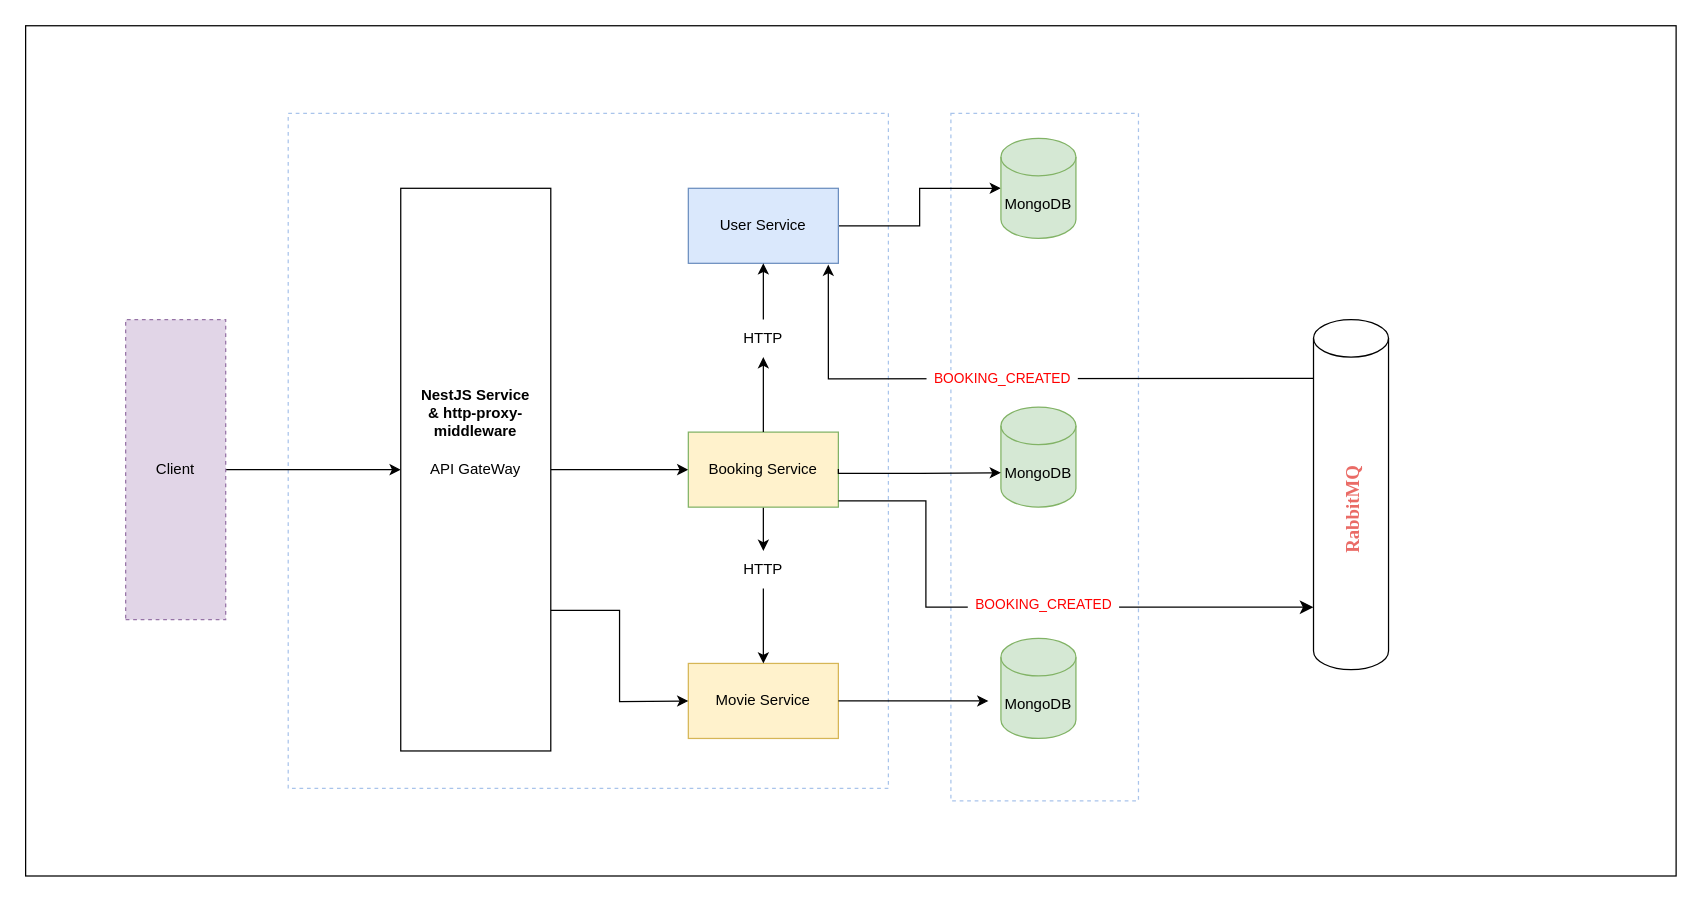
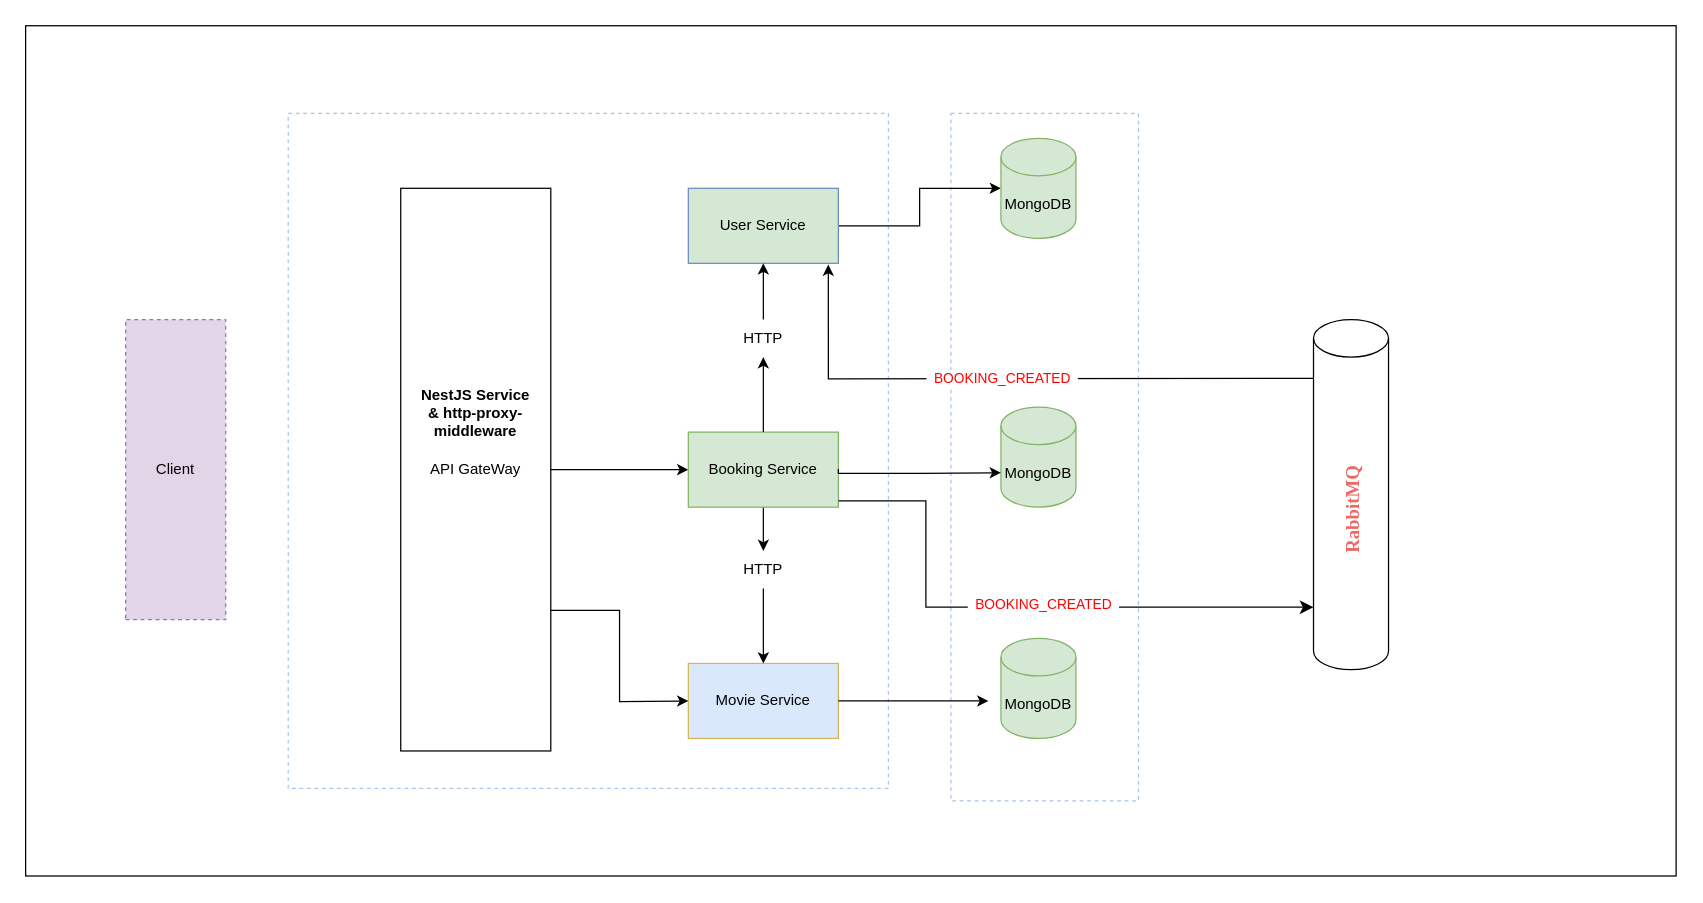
  <mxCell id="0" />
  <mxCell id="1" parent="0" />
  <mxCell id="2" value="" style="rounded=0;whiteSpace=wrap;html=1;" parent="1" vertex="1"><mxGeometry x="760" y="100" width="120" height="510" as="geometry" /></mxCell>
  <mxCell id="3" value="" style="rounded=0;whiteSpace=wrap;html=1;" parent="1" vertex="1"><mxGeometry x="20" y="20" width="1320" height="680" as="geometry" /></mxCell>
  <mxCell id="4" value="" style="rounded=0;whiteSpace=wrap;html=1;dashed=1;strokeColor=#A9C4EB;" parent="1" vertex="1"><mxGeometry x="230" y="90" width="480" height="540" as="geometry" /></mxCell>
  <mxCell id="5" value="" style="rounded=0;whiteSpace=wrap;html=1;dashed=1;strokeColor=#A9C4EB;" parent="1" vertex="1"><mxGeometry x="760" y="90" width="150" height="550" as="geometry" /></mxCell>
- <mxCell id="6" value="" style="edgeStyle=orthogonalEdgeStyle;rounded=0;orthogonalLoop=1;jettySize=auto;html=1;entryX=0;entryY=0.5;entryDx=0;entryDy=0;" parent="1" source="7" target="9" edge="1"><mxGeometry relative="1" as="geometry"><mxPoint x="200" y="375" as="sourcePoint" /><mxPoint x="250" y="375" as="targetPoint" /></mxGeometry></mxCell>
  <mxCell id="7" value="Client" style="rounded=0;whiteSpace=wrap;html=1;flipH=1;flipV=0;direction=west;horizontal=1;fillColor=#e1d5e7;strokeColor=#9673a6;dashed=1;" parent="1" vertex="1"><mxGeometry x="100" y="255" width="80" height="240" as="geometry" /></mxCell>
  <mxCell id="8" style="edgeStyle=orthogonalEdgeStyle;rounded=0;orthogonalLoop=1;jettySize=auto;html=1;entryX=0;entryY=0.5;entryDx=0;entryDy=0;" parent="1" source="9" edge="1"><mxGeometry relative="1" as="geometry"><mxPoint x="550" y="375" as="targetPoint" /></mxGeometry></mxCell>
  <mxCell id="9" value="API GateWay" style="rounded=0;whiteSpace=wrap;html=1;" parent="1" vertex="1"><mxGeometry y="150" width="120" height="450" as="geometry" x="320" /></mxCell>
  <mxCell id="10" value="" style="edgeStyle=orthogonalEdgeStyle;rounded=0;orthogonalLoop=1;jettySize=auto;html=1;" parent="1" source="11" target="21" edge="1"><mxGeometry relative="1" as="geometry"><mxPoint x="750" y="180" as="targetPoint" /></mxGeometry></mxCell>
- <mxCell id="11" value="User Service" style="rounded=0;whiteSpace=wrap;html=1;fillColor=#dae8fc;strokeColor=#6c8ebf;" parent="1" vertex="1"><mxGeometry x="550" y="150" width="120" height="60" as="geometry" /></mxCell>
- <mxCell id="12" value="Movie Service" style="rounded=0;whiteSpace=wrap;html=1;fillColor=#fff2cc;strokeColor=#d6b656;" parent="1" vertex="1"><mxGeometry x="550" y="530" width="120" height="60" as="geometry" /></mxCell>
+ <mxCell id="11" value="User Service" style="rounded=0;whiteSpace=wrap;html=1;fillColor=#d5e8d4;strokeColor=#6c8ebf;" parent="1" vertex="1"><mxGeometry x="550" y="150" width="120" height="60" as="geometry" /></mxCell>
+ <mxCell id="12" value="Movie Service" style="rounded=0;whiteSpace=wrap;html=1;fillColor=#dae8fc;strokeColor=#d6b656;" parent="1" vertex="1"><mxGeometry x="550" y="530" width="120" height="60" as="geometry" /></mxCell>
  <mxCell id="13" value="" style="edgeStyle=orthogonalEdgeStyle;rounded=0;orthogonalLoop=1;jettySize=auto;html=1;entryX=0.5;entryY=1;entryDx=0;entryDy=0;" parent="1" source="18" target="11" edge="1"><mxGeometry relative="1" as="geometry"><mxPoint x="610" y="265" as="targetPoint" /></mxGeometry></mxCell>
  <mxCell id="14" value="" style="edgeStyle=orthogonalEdgeStyle;rounded=0;orthogonalLoop=1;jettySize=auto;html=1;" parent="1" source="15" target="20" edge="1"><mxGeometry relative="1" as="geometry" /></mxCell>
- <mxCell id="15" value="Booking Service" style="rounded=0;whiteSpace=wrap;html=1;fillColor=#fff2cc;strokeColor=#82b366;" parent="1" vertex="1"><mxGeometry x="550" y="345" width="120" height="60" as="geometry" /></mxCell>
+ <mxCell id="15" value="Booking Service" style="rounded=0;whiteSpace=wrap;html=1;fillColor=#d5e8d4;strokeColor=#82b366;" parent="1" vertex="1"><mxGeometry x="550" y="345" width="120" height="60" as="geometry" /></mxCell>
  <mxCell id="16" style="edgeStyle=orthogonalEdgeStyle;rounded=0;orthogonalLoop=1;jettySize=auto;html=1;entryX=0;entryY=0.5;entryDx=0;entryDy=0;exitX=1;exitY=0.75;exitDx=0;exitDy=0;" parent="1" source="9" edge="1"><mxGeometry relative="1" as="geometry"><mxPoint x="440" y="560" as="sourcePoint" /><mxPoint x="550" y="560" as="targetPoint" /></mxGeometry></mxCell>
  <mxCell id="17" value="" style="edgeStyle=orthogonalEdgeStyle;rounded=0;orthogonalLoop=1;jettySize=auto;html=1;entryX=0.5;entryY=1;entryDx=0;entryDy=0;" parent="1" source="15" target="18" edge="1"><mxGeometry relative="1" as="geometry"><mxPoint x="610" y="345" as="sourcePoint" /><mxPoint x="610" y="210" as="targetPoint" /></mxGeometry></mxCell>
  <mxCell id="18" value="HTTP" style="text;html=1;strokeColor=none;fillColor=none;align=center;verticalAlign=middle;whiteSpace=wrap;rounded=0;" parent="1" vertex="1"><mxGeometry x="580" y="255" width="60" height="30" as="geometry" /></mxCell>
  <mxCell id="19" value="" style="edgeStyle=orthogonalEdgeStyle;rounded=0;orthogonalLoop=1;jettySize=auto;html=1;" parent="1" source="20" target="12" edge="1"><mxGeometry relative="1" as="geometry" /></mxCell>
  <mxCell id="20" value="HTTP" style="text;html=1;strokeColor=none;fillColor=none;align=center;verticalAlign=middle;whiteSpace=wrap;rounded=0;" parent="1" vertex="1"><mxGeometry x="580" y="440" width="60" height="30" as="geometry" /></mxCell>
  <mxCell id="21" value="MongoDB" style="shape=cylinder3;whiteSpace=wrap;html=1;boundedLbl=1;backgroundOutline=1;size=15;fillColor=#d5e8d4;strokeColor=#82b366;" parent="1" vertex="1"><mxGeometry x="800" y="110" width="60" height="80" as="geometry" /></mxCell>
  <mxCell id="22" value="MongoDB" style="shape=cylinder3;whiteSpace=wrap;html=1;boundedLbl=1;backgroundOutline=1;size=15;fillColor=#d5e8d4;strokeColor=#82b366;" parent="1" vertex="1"><mxGeometry x="800" y="510" width="60" height="80" as="geometry" /></mxCell>
  <mxCell id="23" value="MongoDB" style="shape=cylinder3;whiteSpace=wrap;html=1;boundedLbl=1;backgroundOutline=1;size=15;fillColor=#d5e8d4;strokeColor=#82b366;" parent="1" vertex="1"><mxGeometry x="800" y="325" width="60" height="80" as="geometry" /></mxCell>
  <mxCell id="24" style="edgeStyle=orthogonalEdgeStyle;rounded=0;orthogonalLoop=1;jettySize=auto;html=1;entryX=0;entryY=0.5;entryDx=0;entryDy=0;exitX=1;exitY=0.5;exitDx=0;exitDy=0;" parent="1" source="12" edge="1"><mxGeometry relative="1" as="geometry"><mxPoint x="680" y="560" as="sourcePoint" /><mxPoint x="790" y="560" as="targetPoint" /></mxGeometry></mxCell>
  <mxCell id="25" style="edgeStyle=orthogonalEdgeStyle;rounded=0;orthogonalLoop=1;jettySize=auto;html=1;entryX=0;entryY=0;entryDx=0;entryDy=52.5;entryPerimeter=0;" parent="1" target="23" edge="1"><mxGeometry relative="1" as="geometry"><mxPoint x="670" y="374.5" as="sourcePoint" /><mxPoint x="780" y="374.5" as="targetPoint" /><Array as="points"><mxPoint x="670" y="378" /><mxPoint x="736" y="378" /></Array></mxGeometry></mxCell>
  <mxCell id="26" value="NestJS Service &amp;amp;&amp;nbsp;http-proxy-middleware" style="text;html=1;strokeColor=none;fillColor=none;align=center;verticalAlign=middle;whiteSpace=wrap;rounded=0;fontColor=#000000;fontStyle=1" parent="1" vertex="1"><mxGeometry x="330" y="315" width="100" height="30" as="geometry" /></mxCell>
  <mxCell id="27" value="" style="edgeStyle=orthogonalEdgeStyle;rounded=0;orthogonalLoop=1;jettySize=auto;html=1;entryX=0.933;entryY=1.017;entryDx=0;entryDy=0;entryPerimeter=0;" edge="1" parent="1" target="11"><mxGeometry relative="1" as="geometry"><mxPoint x="660" y="230" as="targetPoint" /><mxPoint x="1050" y="302" as="sourcePoint" /></mxGeometry></mxCell>
  <mxCell id="28" value="Text" style="edgeLabel;html=1;align=center;verticalAlign=middle;resizable=0;points=[];" vertex="1" connectable="0" parent="27"><mxGeometry x="-0.045" y="2" relative="1" as="geometry"><mxPoint as="offset" /></mxGeometry></mxCell>
  <mxCell id="29" value="RabbitMQ" style="shape=cylinder3;whiteSpace=wrap;html=1;boundedLbl=1;backgroundOutline=1;size=15;horizontal=0;fontStyle=1;fontFamily=Comic Sans MS;verticalAlign=middle;fontSize=15;fontColor=#EA6B66;" vertex="1" parent="1"><mxGeometry x="1050" y="255" width="60" height="280" as="geometry" /></mxCell>
  <mxCell id="30" value="" style="edgeStyle=elbowEdgeStyle;elbow=horizontal;endArrow=classic;html=1;curved=0;rounded=0;endSize=8;startSize=8;" edge="1" parent="1"><mxGeometry width="50" height="50" relative="1" as="geometry"><mxPoint x="670" y="400" as="sourcePoint" /><mxPoint x="1050" y="485" as="targetPoint" /><Array as="points"><mxPoint x="740" y="465" /></Array></mxGeometry></mxCell>
  <mxCell id="31" value="&amp;nbsp; BOOKING_CREATED&amp;nbsp;&amp;nbsp;" style="edgeLabel;html=1;align=center;verticalAlign=middle;resizable=0;points=[];fontColor=#FF0000;spacingTop=1;spacing=5;spacingLeft=4;spacingBottom=0;spacingRight=4;" vertex="1" connectable="0" parent="30"><mxGeometry x="0.067" y="3" relative="1" as="geometry"><mxPoint as="offset" /></mxGeometry></mxCell>
  <mxCell id="32" value="&amp;nbsp; BOOKING_CREATED&amp;nbsp;&amp;nbsp;" style="edgeLabel;html=1;align=center;verticalAlign=middle;resizable=0;points=[];fontColor=#FF0000;spacingTop=1;spacing=5;spacingLeft=4;spacingBottom=0;spacingRight=4;" vertex="1" connectable="0" parent="1"><mxGeometry x="820" y="455" as="geometry"><mxPoint x="-20" y="-154" as="offset" /></mxGeometry></mxCell>
